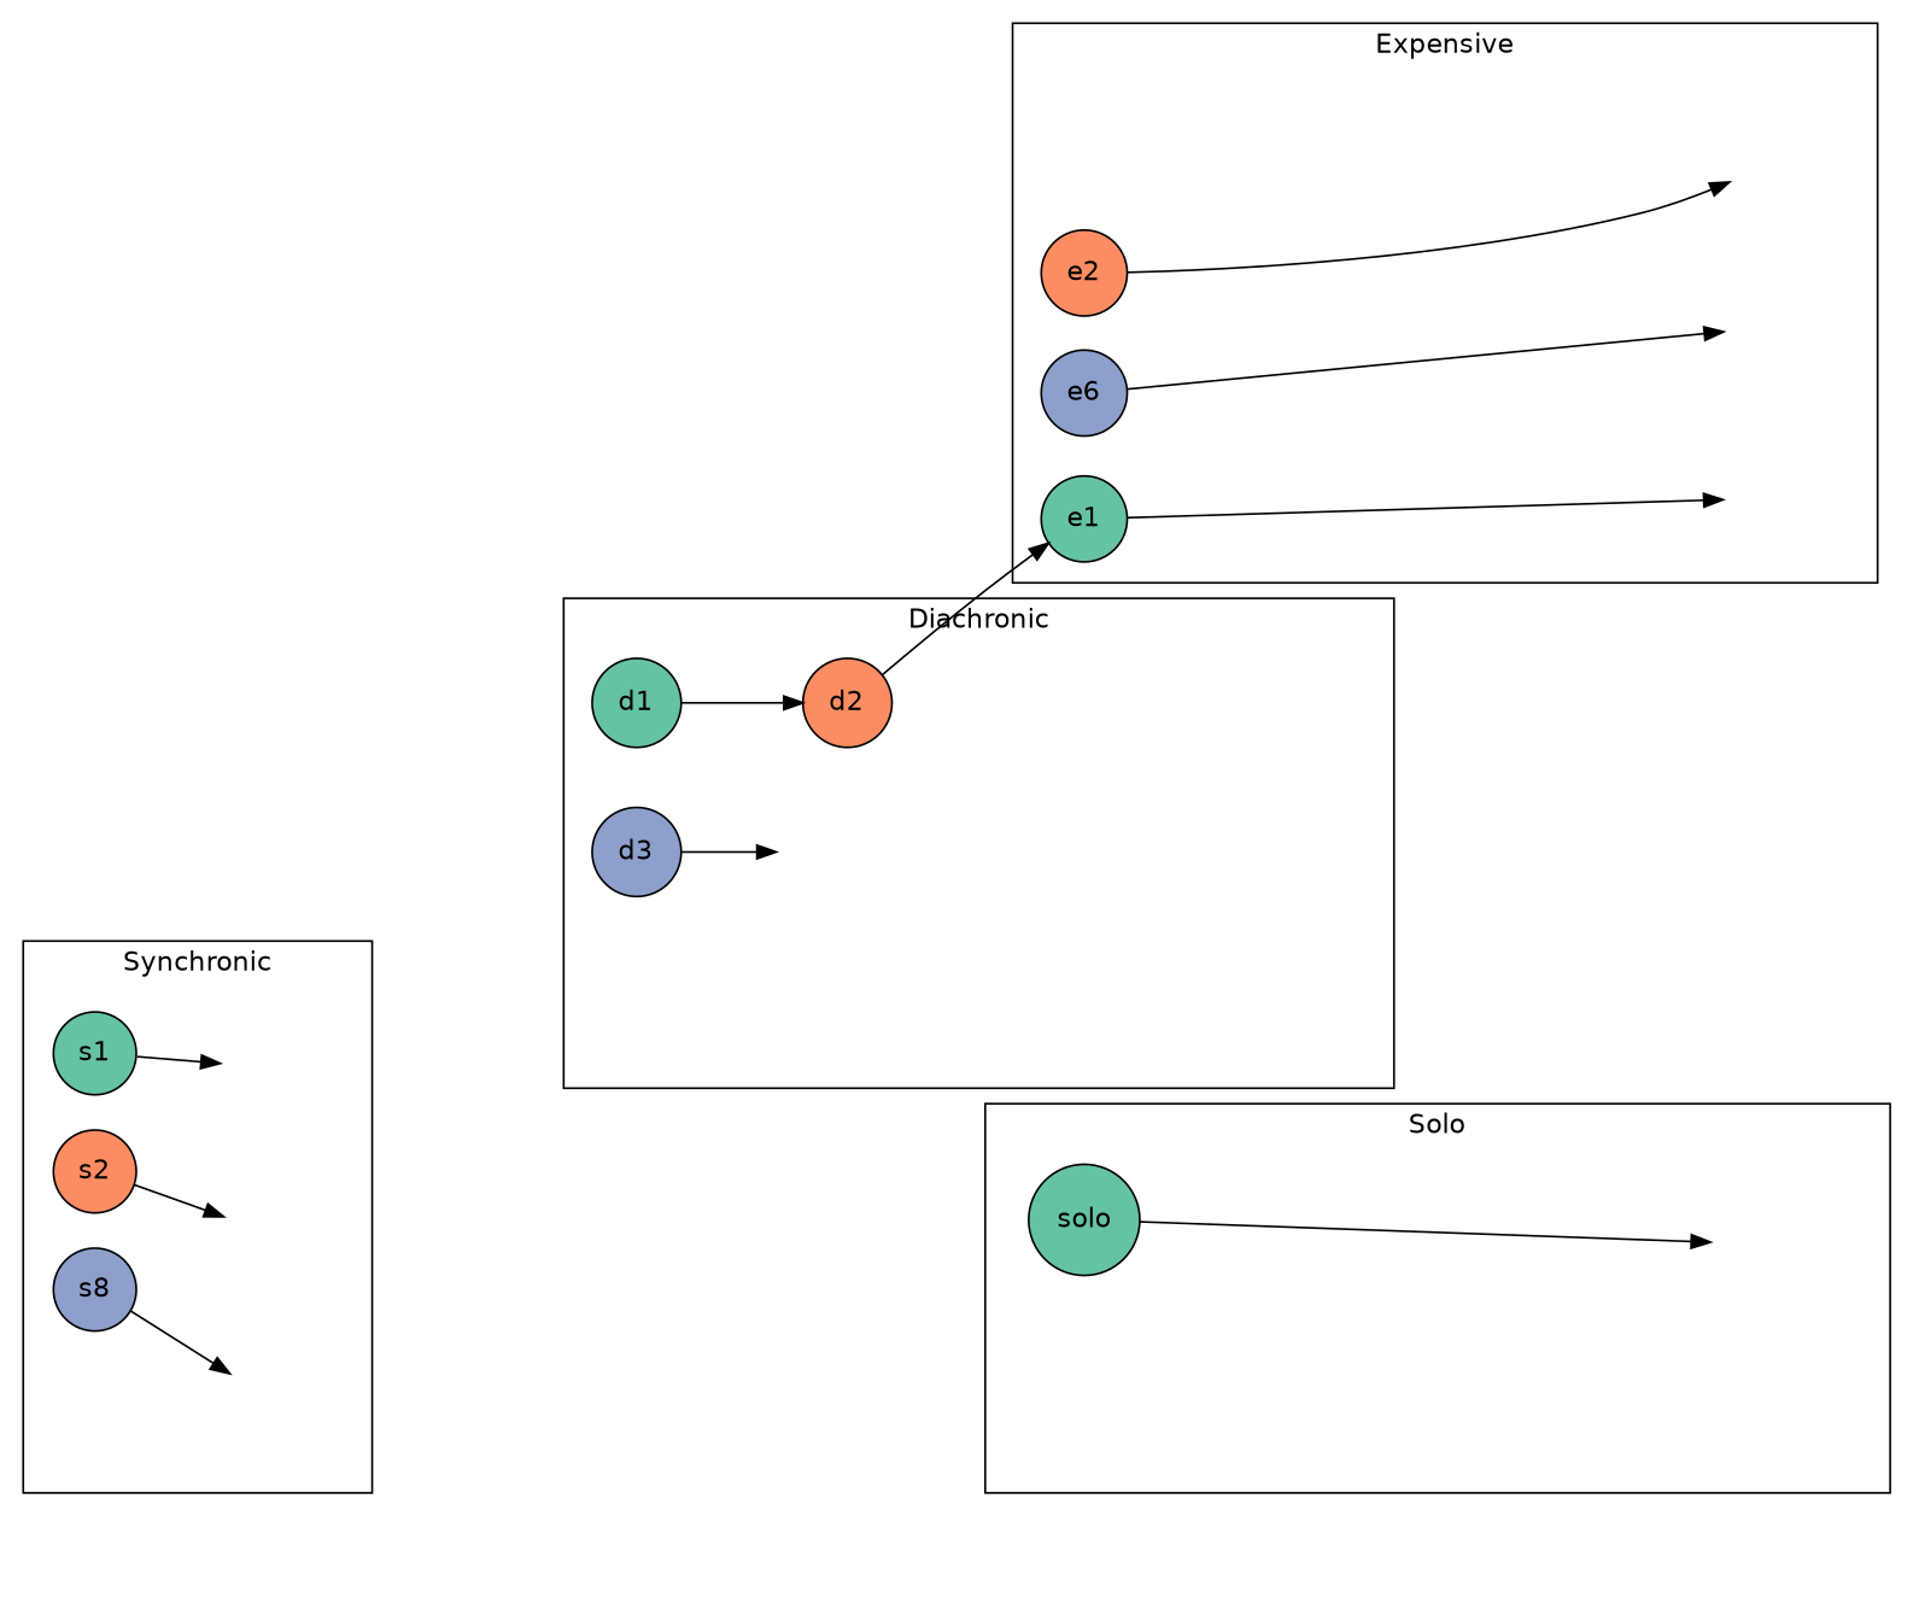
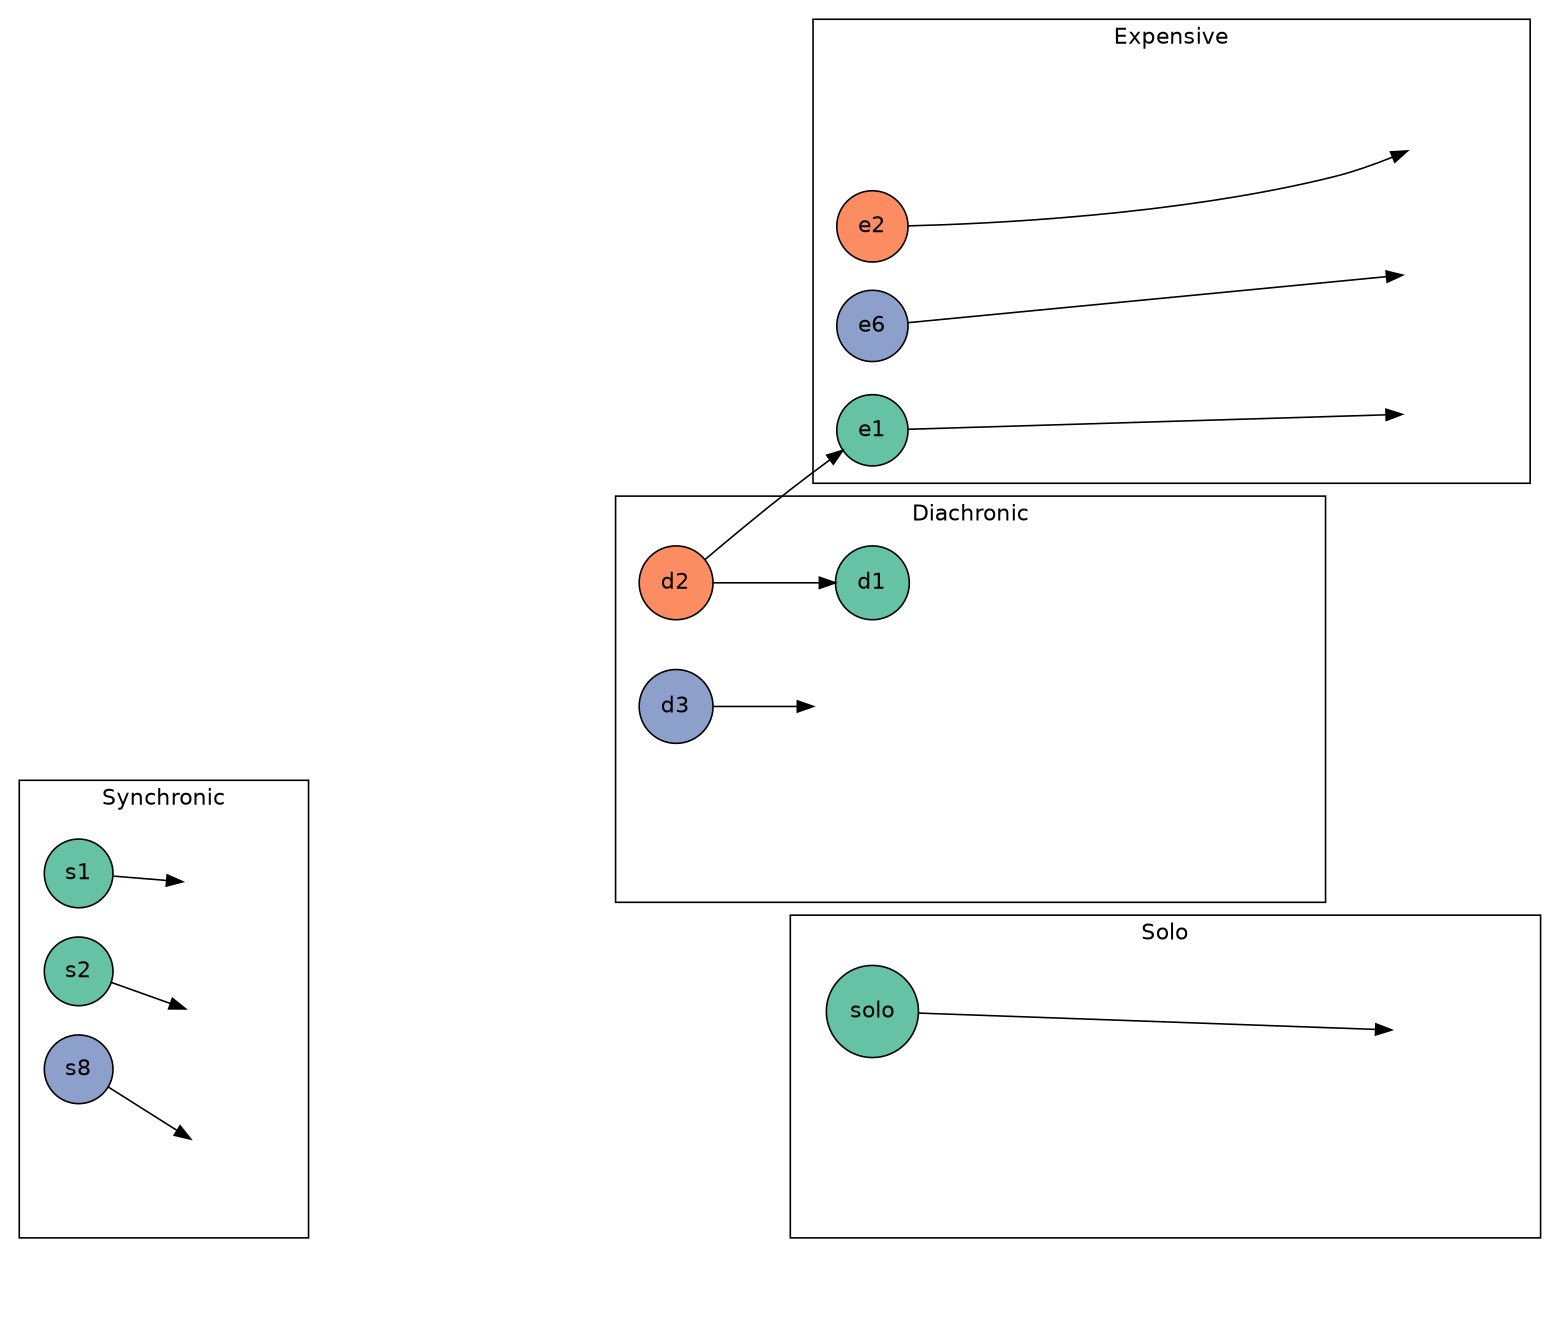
  digraph {
    fontname=helvetica
    rankdir=LR
    node [fontname=helvetica shape=circle style=invis]
    edge [style=invis]
    c5
    soloc1 [height=0]
    ec1 [height=0]
    s1 [fillcolor="#66C2A5" style=filled]
    sinv1
-   s2 [fillcolor="#FC8D62" style=filled]
+   s2 [fillcolor="#66C2A5" style=filled]
    sinv2
    n8 [fillcolor="#8DA0CB" label=s8 style=filled]
    sinv3
    sc1 [height=0]
    d1 [fillcolor="#66C2A5" style=filled]
    d2 [fillcolor="#FC8D62" style=filled]
    d3 [fillcolor="#8DA0CB" style=filled]
    dinv1
    dc1 [height=0 weight=0]
    dc2 [height=0 weight=0]
    dc3 [height=0 weight=0]
    dc4 [height=0 weight=0]
    solo [fillcolor="#66C2A5" style=filled]
    soloinv
    soloc2 [height=0]
    soloc3 [height=0]
    soloc4 [height=0]
    e1 [fillcolor="#66C2A5" style=filled]
    einv1
    e2 [fillcolor="#FC8D62" style=filled]
    einv2
    n28 [fillcolor="#8DA0CB" label=e6 style=filled]
    einv3
    ec2 [height=0]
    ec3 [height=0]
    ec4 [height=0]
    c1
    c2
    c3
    c4
    subgraph sub_1 {
      rank=same
      c5
      soloc1
      ec1
    }
    subgraph cluster_2 {
      label=Synchronic
      s1
      sinv1
      s2
      sinv2
      n8
      sinv3
      sc1
    }
    subgraph cluster_3 {
      label=Diachronic
      d1
      d2
      d3
      dinv1
      dc1
      dc2
      dc3
      dc4
    }
    subgraph cluster_4 {
      label=Solo
      solo
      soloinv
      soloc2
      soloc3
      soloc4
    }
    subgraph cluster_5 {
      label=Expensive
      ec2
      ec3
      ec4
      subgraph sub_6 {
        label=Expensive
        e1
        einv1
        e2
        einv2
        n28
        einv3
      }
    }
    soloc1 -> soloc2
    ec1 -> ec2
    s1 -> sinv1 [style=""]
    s2 -> sinv2 [style=""]
    n8 -> sinv3 [style=""]
-   d1 -> d2 [style=""]
+   d2 -> d1 [style=""]
    d2 -> e1 [style=""]
    d3 -> dinv1 [style=""]
    dc1 -> dc2
    dc2 -> dc3
    dc3 -> dc4
    solo -> soloinv [minlen=3.0 style=""]
    soloc2 -> soloc3
    soloc3 -> soloc4
    e1 -> einv1 [minlen=3.0 style=""]
    e2 -> einv2 [minlen=3.0 style=""]
    n28 -> einv3 [minlen=3.0 style=""]
    ec2 -> ec3
    ec3 -> ec4
    c1 -> c2
    c2 -> c3
    c3 -> c4
    c4 -> c5
  }
